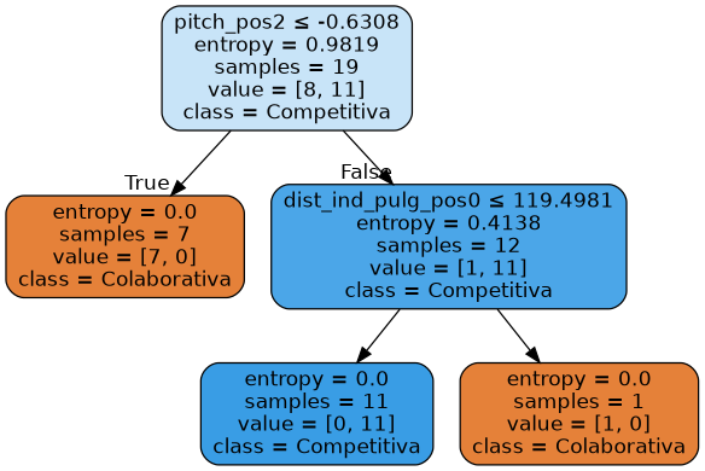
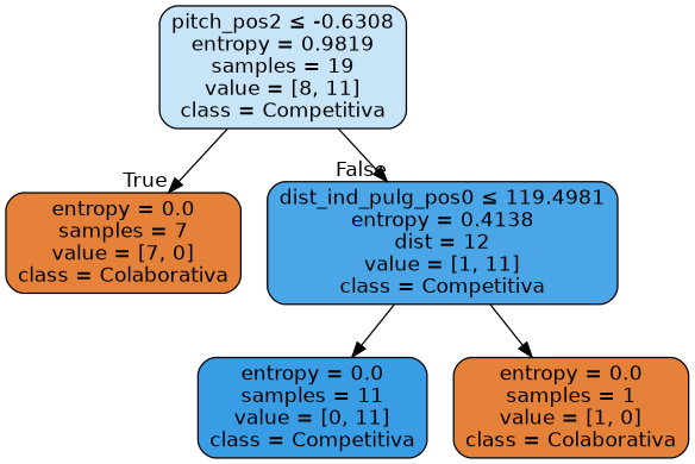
  digraph {
    node [color=black fillcolor="#e58139ff" fontname=helvetica shape=box style="filled, rounded"]
    edge [fontname=helvetica]
    n1 [fillcolor="#399de546" label=<pitch_pos2 &le; -0.6308<br/>entropy = 0.9819<br/>samples = 19<br/>value = [8, 11]<br/>class = Competitiva>]
    n2 [label=<entropy = 0.0<br/>samples = 7<br/>value = [7, 0]<br/>class = Colaborativa>]
-   n3 [fillcolor="#399de5e8" label=<dist_ind_pulg_pos0 &le; 119.4981<br/>entropy = 0.4138<br/>samples = 12<br/>value = [1, 11]<br/>class = Competitiva>]
+   n3 [fillcolor="#399de5e8" label=<dist_ind_pulg_pos0 &le; 119.4981<br/>entropy = 0.4138<br/>dist = 12<br/>value = [1, 11]<br/>class = Competitiva>]
    n4 [fillcolor="#399de5ff" label=<entropy = 0.0<br/>samples = 11<br/>value = [0, 11]<br/>class = Competitiva>]
    n5 [label=<entropy = 0.0<br/>samples = 1<br/>value = [1, 0]<br/>class = Colaborativa>]
    n1 -> n2 [headlabel=True labelangle=45 labeldistance=2.5]
    n1 -> n3 [headlabel=False labelangle=-45 labeldistance=2.5]
    n3 -> n4
    n3 -> n5
  }
